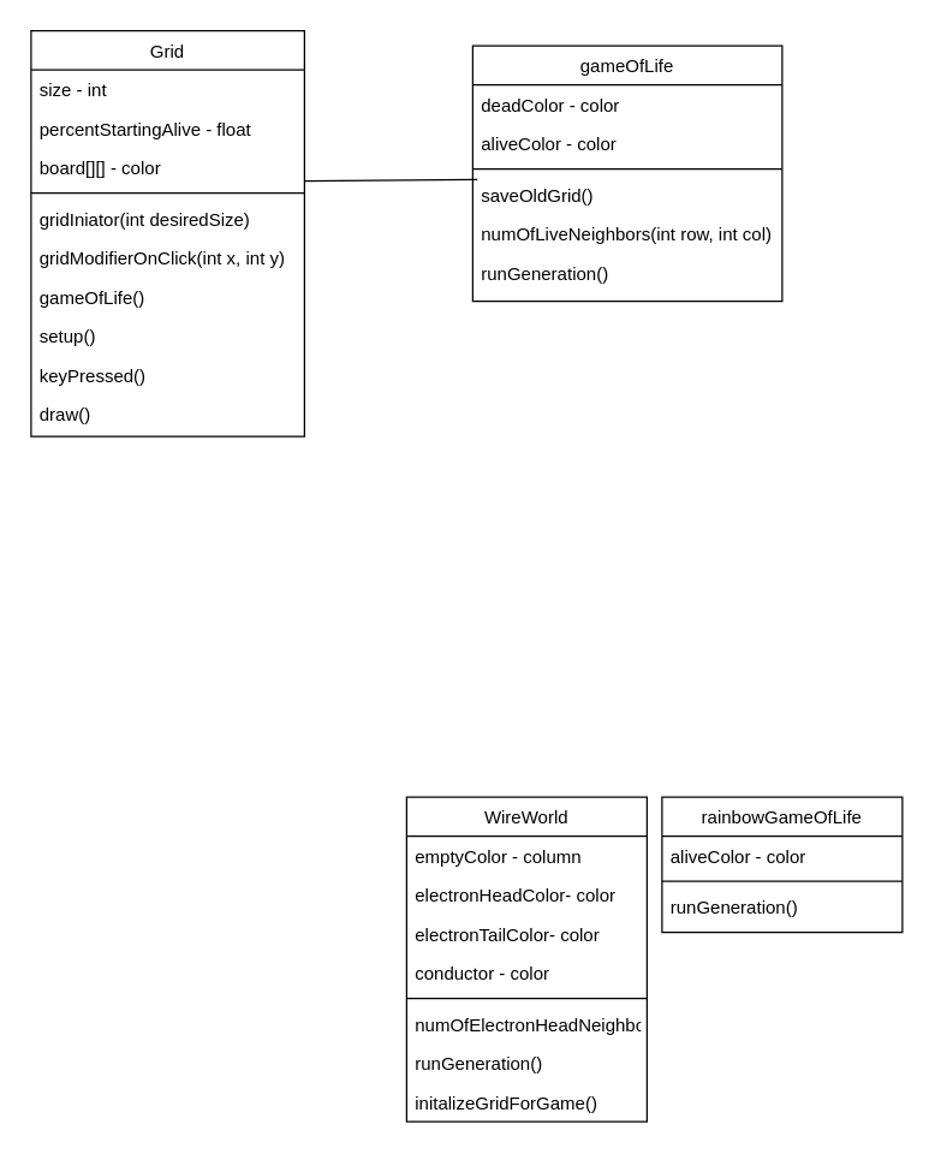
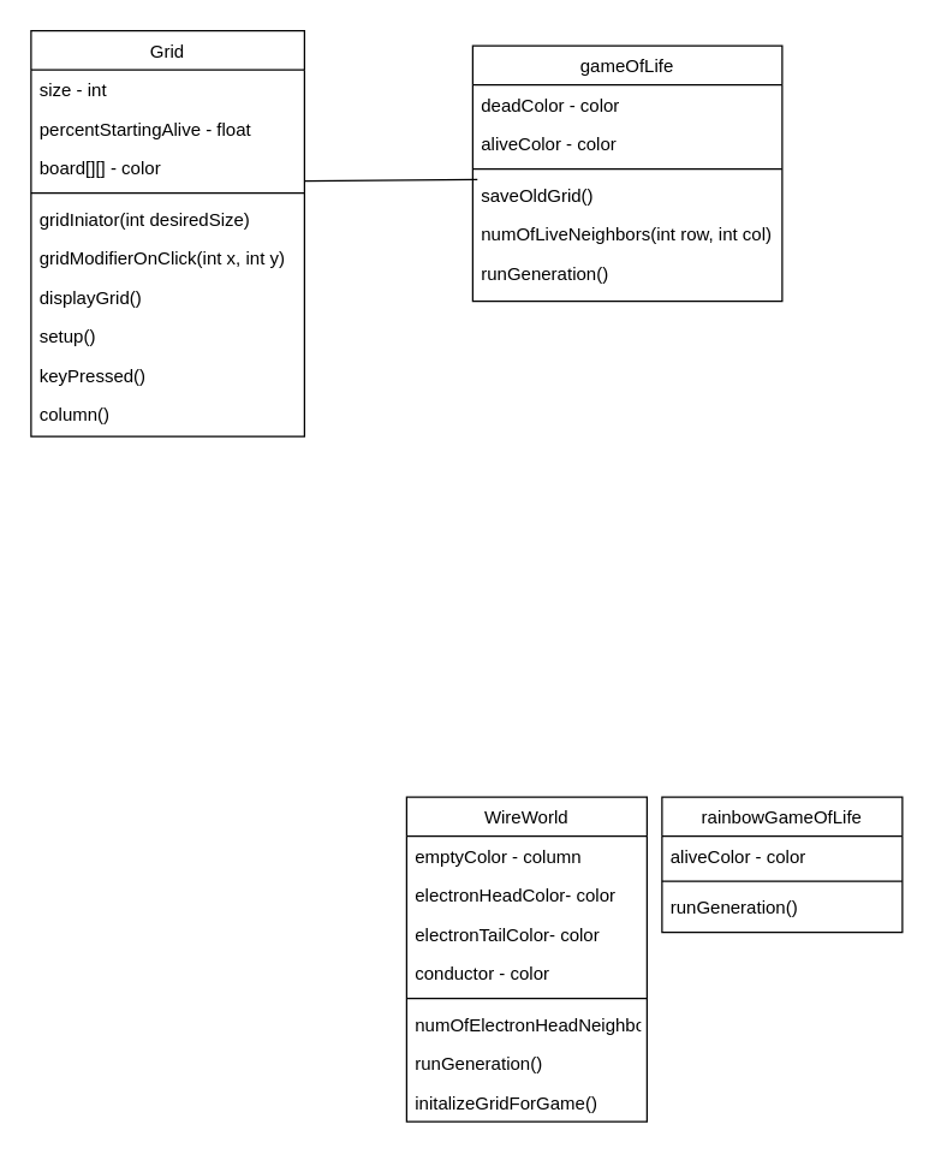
  <mxCell id="0" />
  <mxCell id="1" parent="0" />
  <mxCell id="2" value="Grid" style="swimlane;fontStyle=0;align=center;verticalAlign=top;childLayout=stackLayout;horizontal=1;startSize=26;horizontalStack=0;resizeParent=1;resizeLast=0;collapsible=1;marginBottom=0;rounded=0;shadow=0;strokeWidth=1;" parent="1" vertex="1"><mxGeometry x="20" y="20" width="182" height="270" as="geometry"><mxRectangle x="550" y="140" width="160" height="26" as="alternateBounds" /></mxGeometry></mxCell>
  <mxCell id="3" value="size - int&#10;" style="text;align=left;verticalAlign=top;spacingLeft=4;spacingRight=4;overflow=hidden;rotatable=0;points=[[0,0.5],[1,0.5]];portConstraint=eastwest;" parent="2" vertex="1"><mxGeometry y="26" width="182" height="26" as="geometry" /></mxCell>
  <mxCell id="4" value="percentStartingAlive - float" style="text;align=left;verticalAlign=top;spacingLeft=4;spacingRight=4;overflow=hidden;rotatable=0;points=[[0,0.5],[1,0.5]];portConstraint=eastwest;rounded=0;shadow=0;html=0;" parent="2" vertex="1"><mxGeometry y="52" width="182" height="26" as="geometry" /></mxCell>
  <mxCell id="5" value="board[][] - color&#10;" style="text;align=left;verticalAlign=top;spacingLeft=4;spacingRight=4;overflow=hidden;rotatable=0;points=[[0,0.5],[1,0.5]];portConstraint=eastwest;rounded=0;shadow=0;html=0;" parent="2" vertex="1"><mxGeometry y="78" width="182" height="26" as="geometry" /></mxCell>
  <mxCell id="6" value="" style="line;html=1;strokeWidth=1;align=left;verticalAlign=middle;spacingTop=-1;spacingLeft=3;spacingRight=3;rotatable=0;labelPosition=right;points=[];portConstraint=eastwest;" parent="2" vertex="1"><mxGeometry y="104" width="182" height="8" as="geometry" /></mxCell>
  <mxCell id="7" value="gridIniator(int desiredSize)" style="text;align=left;verticalAlign=top;spacingLeft=4;spacingRight=4;overflow=hidden;rotatable=0;points=[[0,0.5],[1,0.5]];portConstraint=eastwest;" parent="2" vertex="1"><mxGeometry y="112" width="182" height="26" as="geometry" /></mxCell>
  <mxCell id="8" value="gridModifierOnClick(int x, int y)" style="text;align=left;verticalAlign=top;spacingLeft=4;spacingRight=4;overflow=hidden;rotatable=0;points=[[0,0.5],[1,0.5]];portConstraint=eastwest;" parent="2" vertex="1"><mxGeometry y="138" width="182" height="26" as="geometry" /></mxCell>
- <mxCell id="9" value="gameOfLife()" style="text;align=left;verticalAlign=top;spacingLeft=4;spacingRight=4;overflow=hidden;rotatable=0;points=[[0,0.5],[1,0.5]];portConstraint=eastwest;" parent="2" vertex="1"><mxGeometry y="164" width="182" height="26" as="geometry" /></mxCell>
+ <mxCell id="9" value="displayGrid()" style="text;align=left;verticalAlign=top;spacingLeft=4;spacingRight=4;overflow=hidden;rotatable=0;points=[[0,0.5],[1,0.5]];portConstraint=eastwest;" parent="2" vertex="1"><mxGeometry y="164" width="182" height="26" as="geometry" /></mxCell>
  <mxCell id="10" value="setup()" style="text;align=left;verticalAlign=top;spacingLeft=4;spacingRight=4;overflow=hidden;rotatable=0;points=[[0,0.5],[1,0.5]];portConstraint=eastwest;" parent="2" vertex="1"><mxGeometry y="190" width="182" height="26" as="geometry" /></mxCell>
  <mxCell id="11" value="keyPressed()" style="text;align=left;verticalAlign=top;spacingLeft=4;spacingRight=4;overflow=hidden;rotatable=0;points=[[0,0.5],[1,0.5]];portConstraint=eastwest;" parent="2" vertex="1"><mxGeometry y="216" width="182" height="26" as="geometry" /></mxCell>
- <mxCell id="12" value="draw()" style="text;align=left;verticalAlign=top;spacingLeft=4;spacingRight=4;overflow=hidden;rotatable=0;points=[[0,0.5],[1,0.5]];portConstraint=eastwest;" vertex="1" parent="2"><mxGeometry y="242" width="182" height="26" as="geometry" /></mxCell>
+ <mxCell id="12" value="column()" style="text;align=left;verticalAlign=top;spacingLeft=4;spacingRight=4;overflow=hidden;rotatable=0;points=[[0,0.5],[1,0.5]];portConstraint=eastwest;" vertex="1" parent="2"><mxGeometry y="242" width="182" height="26" as="geometry" /></mxCell>
  <mxCell id="13" value="WireWorld" style="swimlane;fontStyle=0;align=center;verticalAlign=top;childLayout=stackLayout;horizontal=1;startSize=26;horizontalStack=0;resizeParent=1;resizeLast=0;collapsible=1;marginBottom=0;rounded=0;shadow=0;strokeWidth=1;" vertex="1" parent="1"><mxGeometry x="270" y="530" width="160" height="216" as="geometry"><mxRectangle x="550" y="140" width="160" height="26" as="alternateBounds" /></mxGeometry></mxCell>
  <mxCell id="14" value="emptyColor - column" style="text;align=left;verticalAlign=top;spacingLeft=4;spacingRight=4;overflow=hidden;rotatable=0;points=[[0,0.5],[1,0.5]];portConstraint=eastwest;" vertex="1" parent="13"><mxGeometry y="26" width="160" height="26" as="geometry" /></mxCell>
  <mxCell id="15" value="electronHeadColor- color&#10;" style="text;align=left;verticalAlign=top;spacingLeft=4;spacingRight=4;overflow=hidden;rotatable=0;points=[[0,0.5],[1,0.5]];portConstraint=eastwest;rounded=0;shadow=0;html=0;" vertex="1" parent="13"><mxGeometry y="52" width="160" height="26" as="geometry" /></mxCell>
  <mxCell id="16" value="electronTailColor- color" style="text;align=left;verticalAlign=top;spacingLeft=4;spacingRight=4;overflow=hidden;rotatable=0;points=[[0,0.5],[1,0.5]];portConstraint=eastwest;rounded=0;shadow=0;html=0;" vertex="1" parent="13"><mxGeometry y="78" width="160" height="26" as="geometry" /></mxCell>
  <mxCell id="17" value="conductor - color&#10;" style="text;align=left;verticalAlign=top;spacingLeft=4;spacingRight=4;overflow=hidden;rotatable=0;points=[[0,0.5],[1,0.5]];portConstraint=eastwest;rounded=0;shadow=0;html=0;" vertex="1" parent="13"><mxGeometry y="104" width="160" height="26" as="geometry" /></mxCell>
  <mxCell id="18" value="" style="line;html=1;strokeWidth=1;align=left;verticalAlign=middle;spacingTop=-1;spacingLeft=3;spacingRight=3;rotatable=0;labelPosition=right;points=[];portConstraint=eastwest;" vertex="1" parent="13"><mxGeometry y="130" width="160" height="8" as="geometry" /></mxCell>
  <mxCell id="19" value="numOfElectronHeadNeighbors(int row, col column)" style="text;align=left;verticalAlign=top;spacingLeft=4;spacingRight=4;overflow=hidden;rotatable=0;points=[[0,0.5],[1,0.5]];portConstraint=eastwest;" vertex="1" parent="13"><mxGeometry y="138" width="160" height="26" as="geometry" /></mxCell>
  <mxCell id="20" value="runGeneration()" style="text;align=left;verticalAlign=top;spacingLeft=4;spacingRight=4;overflow=hidden;rotatable=0;points=[[0,0.5],[1,0.5]];portConstraint=eastwest;" vertex="1" parent="13"><mxGeometry y="164" width="160" height="26" as="geometry" /></mxCell>
  <mxCell id="21" value="initalizeGridForGame()" style="text;align=left;verticalAlign=top;spacingLeft=4;spacingRight=4;overflow=hidden;rotatable=0;points=[[0,0.5],[1,0.5]];portConstraint=eastwest;" vertex="1" parent="13"><mxGeometry y="190" width="160" height="26" as="geometry" /></mxCell>
  <mxCell id="22" value="gameOfLife" style="swimlane;fontStyle=0;align=center;verticalAlign=top;childLayout=stackLayout;horizontal=1;startSize=26;horizontalStack=0;resizeParent=1;resizeLast=0;collapsible=1;marginBottom=0;rounded=0;shadow=0;strokeWidth=1;" vertex="1" parent="1"><mxGeometry x="314" y="30" width="206" height="170" as="geometry"><mxRectangle x="550" y="140" width="160" height="26" as="alternateBounds" /></mxGeometry></mxCell>
  <mxCell id="23" value="deadColor - color" style="text;align=left;verticalAlign=top;spacingLeft=4;spacingRight=4;overflow=hidden;rotatable=0;points=[[0,0.5],[1,0.5]];portConstraint=eastwest;" vertex="1" parent="22"><mxGeometry y="26" width="206" height="26" as="geometry" /></mxCell>
  <mxCell id="24" value="aliveColor - color" style="text;align=left;verticalAlign=top;spacingLeft=4;spacingRight=4;overflow=hidden;rotatable=0;points=[[0,0.5],[1,0.5]];portConstraint=eastwest;rounded=0;shadow=0;html=0;" vertex="1" parent="22"><mxGeometry y="52" width="206" height="26" as="geometry" /></mxCell>
  <mxCell id="25" value="" style="line;html=1;strokeWidth=1;align=left;verticalAlign=middle;spacingTop=-1;spacingLeft=3;spacingRight=3;rotatable=0;labelPosition=right;points=[];portConstraint=eastwest;" vertex="1" parent="22"><mxGeometry y="78" width="206" height="8" as="geometry" /></mxCell>
  <mxCell id="26" value="saveOldGrid()" style="text;align=left;verticalAlign=top;spacingLeft=4;spacingRight=4;overflow=hidden;rotatable=0;points=[[0,0.5],[1,0.5]];portConstraint=eastwest;" vertex="1" parent="22"><mxGeometry y="86" width="206" height="26" as="geometry" /></mxCell>
  <mxCell id="27" value="numOfLiveNeighbors(int row, int col)" style="text;align=left;verticalAlign=top;spacingLeft=4;spacingRight=4;overflow=hidden;rotatable=0;points=[[0,0.5],[1,0.5]];portConstraint=eastwest;" vertex="1" parent="22"><mxGeometry y="112" width="206" height="26" as="geometry" /></mxCell>
  <mxCell id="28" value="runGeneration()" style="text;align=left;verticalAlign=top;spacingLeft=4;spacingRight=4;overflow=hidden;rotatable=0;points=[[0,0.5],[1,0.5]];portConstraint=eastwest;" vertex="1" parent="22"><mxGeometry y="138" width="206" height="26" as="geometry" /></mxCell>
  <mxCell id="29" value="rainbowGameOfLife" style="swimlane;fontStyle=0;align=center;verticalAlign=top;childLayout=stackLayout;horizontal=1;startSize=26;horizontalStack=0;resizeParent=1;resizeLast=0;collapsible=1;marginBottom=0;rounded=0;shadow=0;strokeWidth=1;" vertex="1" parent="1"><mxGeometry x="440" y="530" width="160" height="90" as="geometry"><mxRectangle x="550" y="140" width="160" height="26" as="alternateBounds" /></mxGeometry></mxCell>
  <mxCell id="30" value="aliveColor - color" style="text;align=left;verticalAlign=top;spacingLeft=4;spacingRight=4;overflow=hidden;rotatable=0;points=[[0,0.5],[1,0.5]];portConstraint=eastwest;rounded=0;shadow=0;html=0;" vertex="1" parent="29"><mxGeometry y="26" width="160" height="26" as="geometry" /></mxCell>
  <mxCell id="31" value="" style="line;html=1;strokeWidth=1;align=left;verticalAlign=middle;spacingTop=-1;spacingLeft=3;spacingRight=3;rotatable=0;labelPosition=right;points=[];portConstraint=eastwest;" vertex="1" parent="29"><mxGeometry y="52" width="160" height="8" as="geometry" /></mxCell>
  <mxCell id="32" value="runGeneration()" style="text;align=left;verticalAlign=top;spacingLeft=4;spacingRight=4;overflow=hidden;rotatable=0;points=[[0,0.5],[1,0.5]];portConstraint=eastwest;" vertex="1" parent="29"><mxGeometry y="60" width="160" height="26" as="geometry" /></mxCell>
  <mxCell id="33" value="" style="endArrow=none;html=1;rounded=0;entryX=0.015;entryY=0.115;entryDx=0;entryDy=0;entryPerimeter=0;" edge="1" parent="1" target="26"><mxGeometry width="50" height="50" relative="1" as="geometry"><mxPoint x="202" y="120" as="sourcePoint" /><mxPoint x="272" y="120" as="targetPoint" /></mxGeometry></mxCell>
